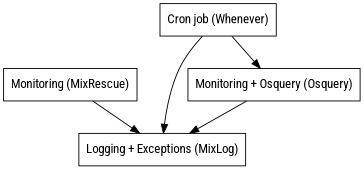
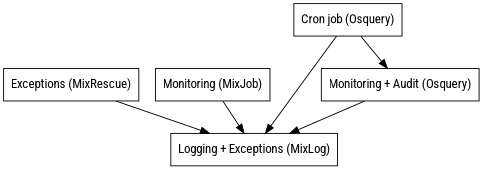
  digraph {
    fontname="Roboto Condensed"
    node [fontname="Roboto Condensed" shape=box]
    edge [fontname="Roboto Condensed"]
    n1 [label="Logging + Exceptions (MixLog)"]
-   n3 [label="Monitoring (MixRescue)"]
-   n4 [label="Monitoring + Osquery (Osquery)"]
-   n5 [label="Cron job (Whenever)"]
+   n2 [label="Exceptions (MixRescue)"]
+   n3 [label="Monitoring (MixJob)"]
+   n4 [label="Monitoring + Audit (Osquery)"]
+   n5 [label="Cron job (Osquery)"]
+   n2 -> n1
    n3 -> n1
    n4 -> n1
    n5 -> n1
    n5 -> n4
  }
